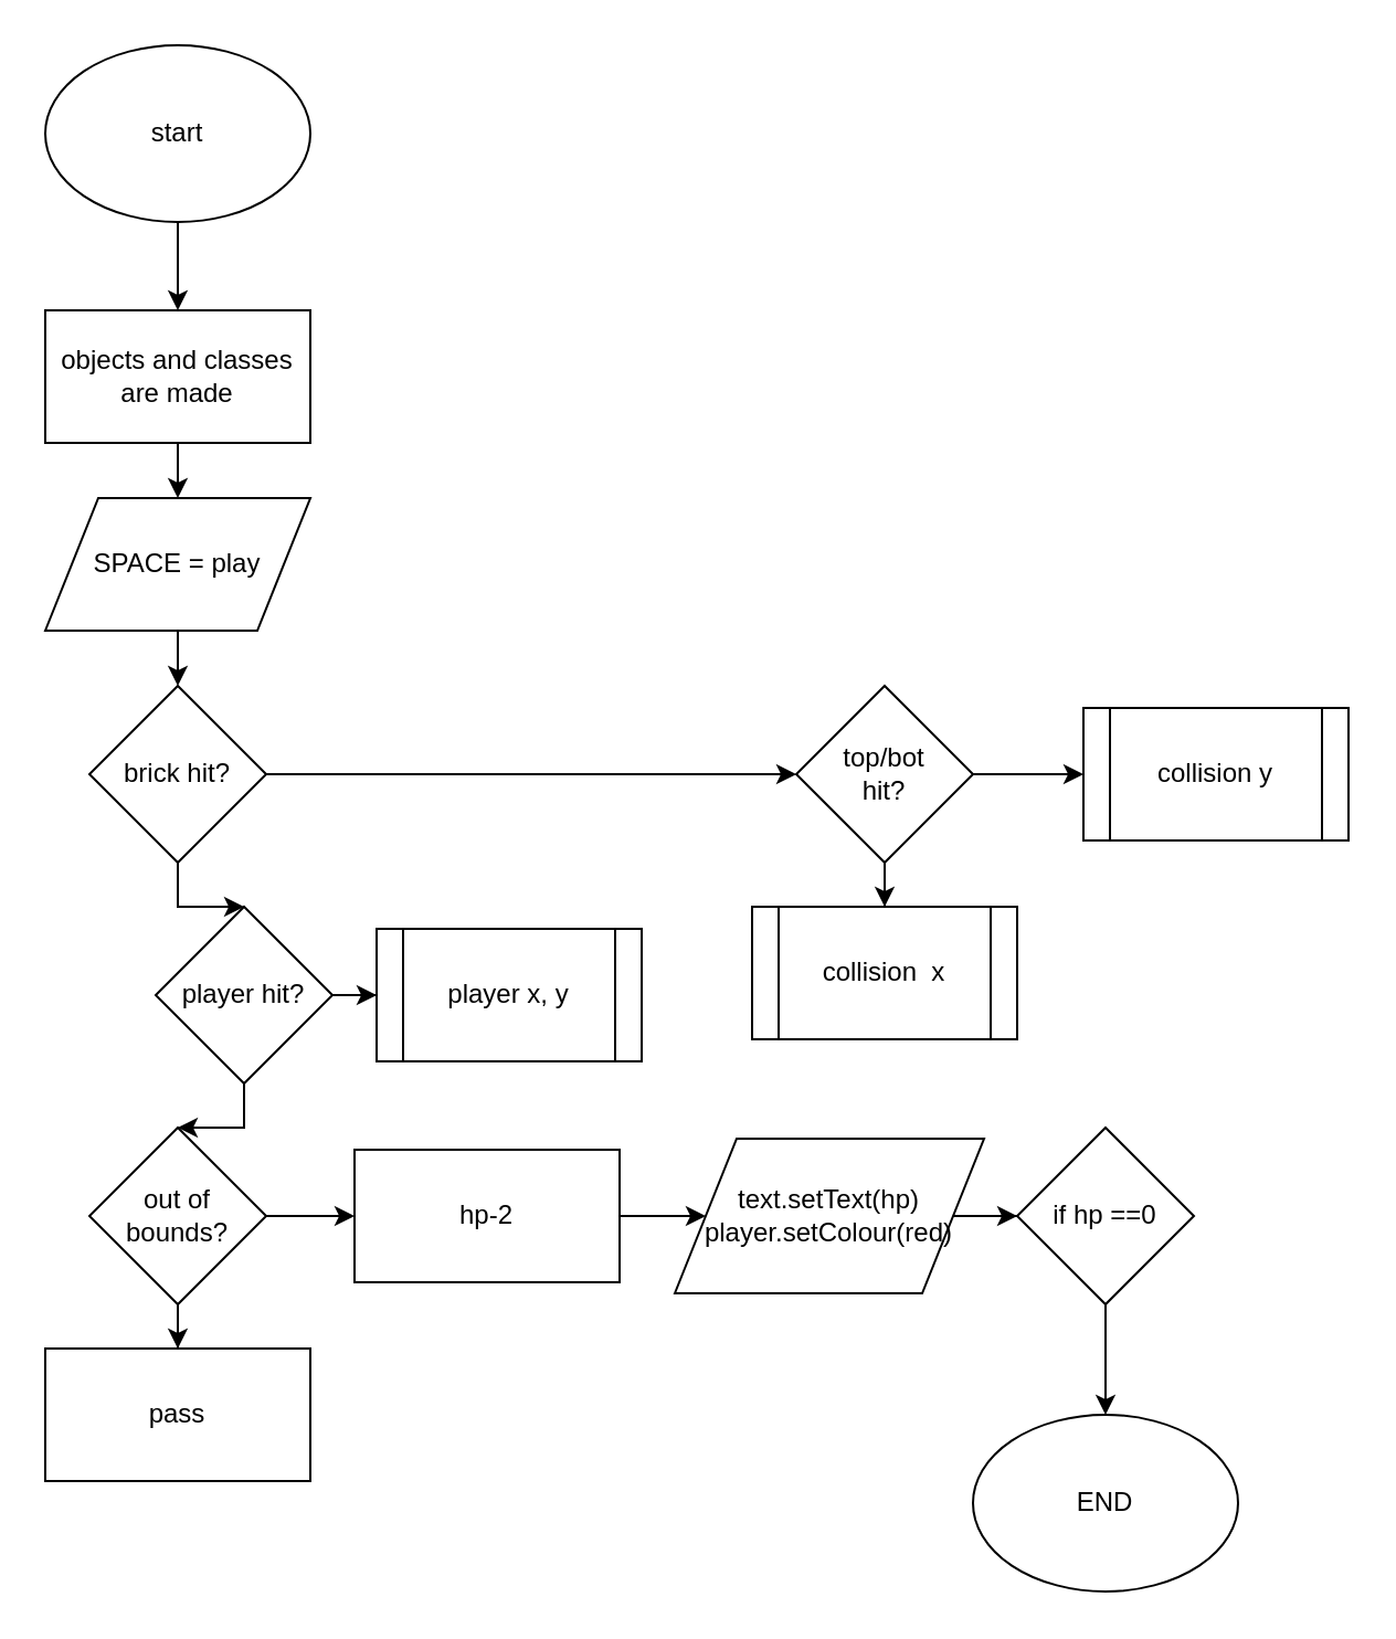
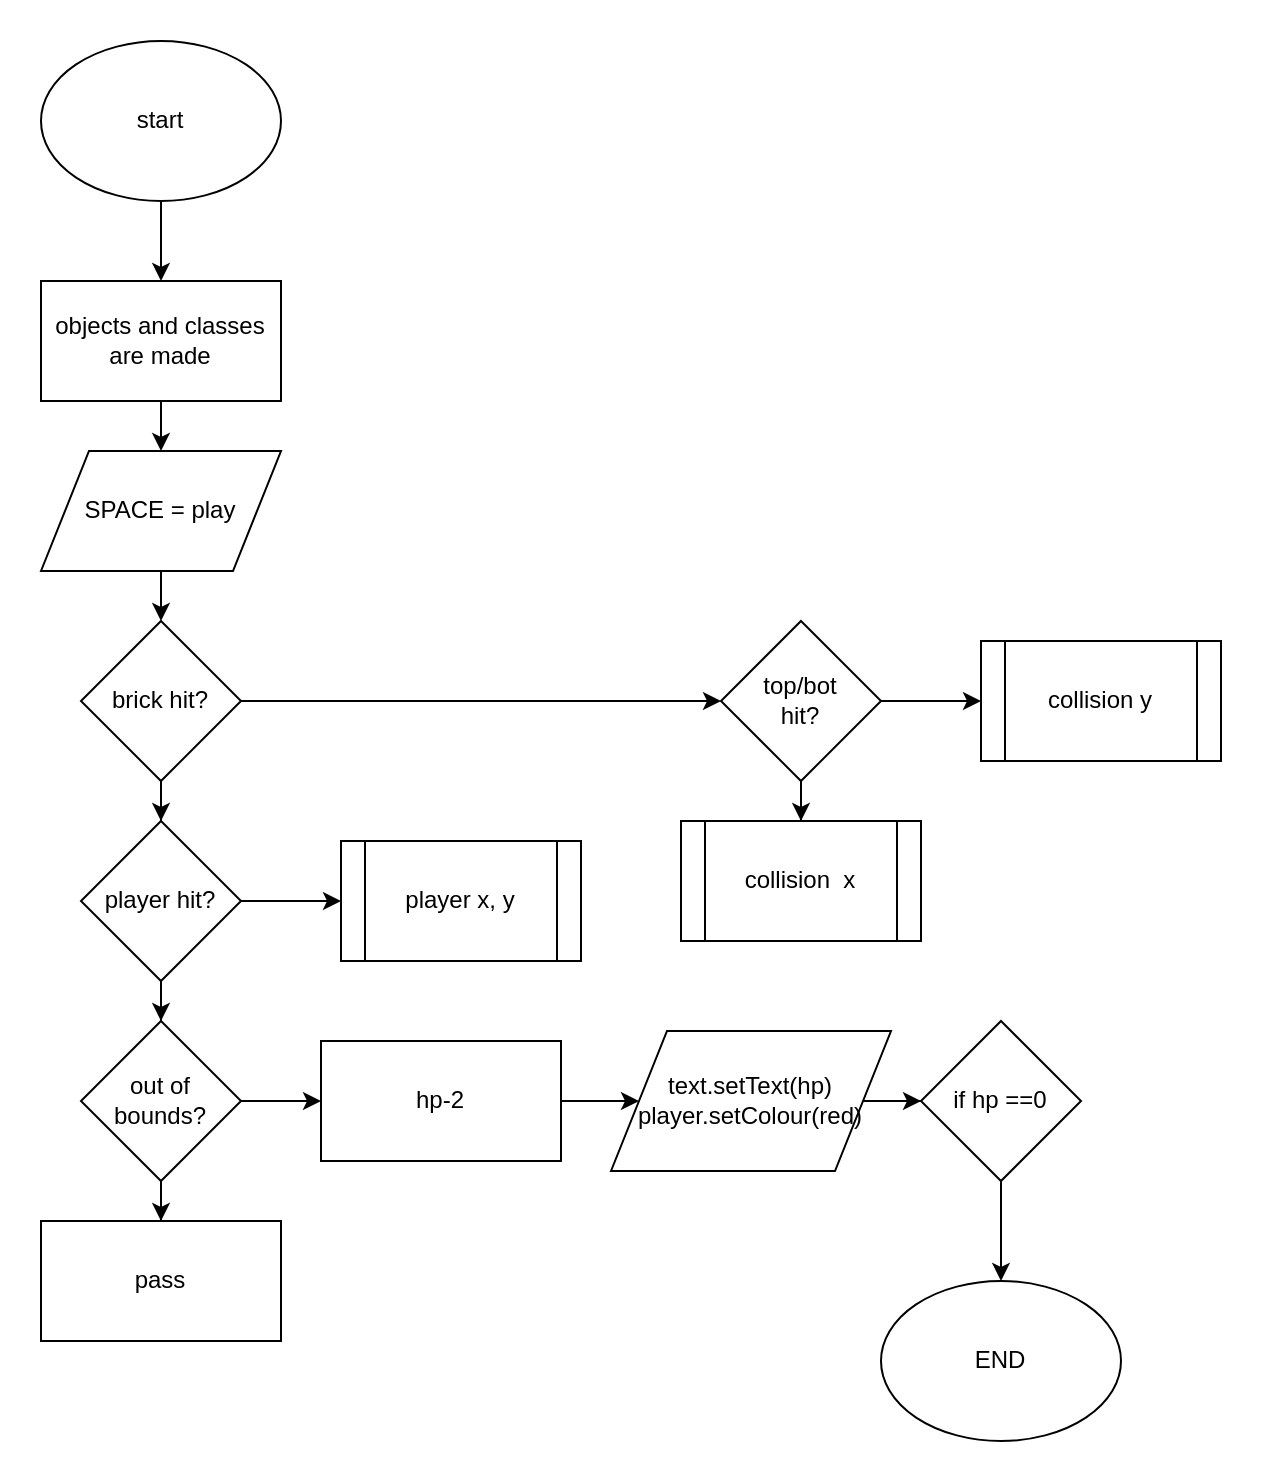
  <mxCell id="0" />
  <mxCell id="1" parent="0" />
  <mxCell id="2" style="edgeStyle=orthogonalEdgeStyle;rounded=0;orthogonalLoop=1;jettySize=auto;html=1;" edge="1" parent="1" source="3" target="6"><mxGeometry relative="1" as="geometry" /></mxCell>
  <mxCell id="3" value="start" style="ellipse;whiteSpace=wrap;html=1;" vertex="1" parent="1"><mxGeometry width="120" height="80" as="geometry" x="20" y="20" /></mxCell>
  <mxCell id="4" value="collision y" style="shape=process;whiteSpace=wrap;html=1;backgroundOutline=1;" vertex="1" parent="1"><mxGeometry x="490" y="320" width="120" height="60" as="geometry" /></mxCell>
  <mxCell id="5" value="" style="edgeStyle=orthogonalEdgeStyle;rounded=0;orthogonalLoop=1;jettySize=auto;html=1;" edge="1" parent="1" source="6" target="21"><mxGeometry relative="1" as="geometry" /></mxCell>
  <mxCell id="6" value="objects and classes are made" style="rounded=0;whiteSpace=wrap;html=1;" vertex="1" parent="1"><mxGeometry y="140" width="120" height="60" as="geometry" x="20" /></mxCell>
  <mxCell id="7" style="edgeStyle=orthogonalEdgeStyle;rounded=0;orthogonalLoop=1;jettySize=auto;html=1;" edge="1" parent="1" source="9" target="4"><mxGeometry relative="1" as="geometry" /></mxCell>
  <mxCell id="8" value="" style="edgeStyle=orthogonalEdgeStyle;rounded=0;orthogonalLoop=1;jettySize=auto;html=1;" edge="1" parent="1" source="9" target="19"><mxGeometry relative="1" as="geometry" /></mxCell>
  <mxCell id="9" value="&lt;div&gt;top/bot&lt;/div&gt;&lt;div&gt;hit?&lt;br&gt;&lt;/div&gt;" style="rhombus;whiteSpace=wrap;html=1;" vertex="1" parent="1"><mxGeometry x="360" y="310" width="80" height="80" as="geometry" /></mxCell>
  <mxCell id="10" value="" style="edgeStyle=orthogonalEdgeStyle;rounded=0;orthogonalLoop=1;jettySize=auto;html=1;" edge="1" parent="1" source="12" target="25"><mxGeometry relative="1" as="geometry" /></mxCell>
  <mxCell id="11" value="" style="edgeStyle=orthogonalEdgeStyle;rounded=0;orthogonalLoop=1;jettySize=auto;html=1;" edge="1" parent="1" source="12" target="27"><mxGeometry relative="1" as="geometry" /></mxCell>
  <mxCell id="12" value="out of bounds?" style="rhombus;whiteSpace=wrap;html=1;" vertex="1" parent="1"><mxGeometry x="40" y="510" width="80" height="80" as="geometry" /></mxCell>
  <mxCell id="13" style="edgeStyle=orthogonalEdgeStyle;rounded=0;orthogonalLoop=1;jettySize=auto;html=1;entryX=0;entryY=0.5;entryDx=0;entryDy=0;" edge="1" parent="1" source="15" target="9"><mxGeometry relative="1" as="geometry" /></mxCell>
  <mxCell id="14" value="" style="edgeStyle=orthogonalEdgeStyle;rounded=0;orthogonalLoop=1;jettySize=auto;html=1;" edge="1" parent="1" source="15" target="18"><mxGeometry relative="1" as="geometry" /></mxCell>
  <mxCell id="15" value="brick hit?" style="rhombus;whiteSpace=wrap;html=1;" vertex="1" parent="1"><mxGeometry x="40" y="310" width="80" height="80" as="geometry" /></mxCell>
  <mxCell id="16" value="" style="edgeStyle=orthogonalEdgeStyle;rounded=0;orthogonalLoop=1;jettySize=auto;html=1;" edge="1" parent="1" source="18" target="12"><mxGeometry relative="1" as="geometry" /></mxCell>
  <mxCell id="17" value="" style="edgeStyle=orthogonalEdgeStyle;rounded=0;orthogonalLoop=1;jettySize=auto;html=1;" edge="1" parent="1" source="18" target="26"><mxGeometry relative="1" as="geometry" /></mxCell>
- <mxCell id="18" value="player hit?" style="rhombus;whiteSpace=wrap;html=1;" vertex="1" parent="1"><mxGeometry x="70" y="410" width="80" height="80" as="geometry" /></mxCell>
+ <mxCell id="18" value="player hit?" style="rhombus;whiteSpace=wrap;html=1;" vertex="1" parent="1"><mxGeometry x="40" y="410" width="80" height="80" as="geometry" /></mxCell>
  <mxCell id="19" value="collision&amp;nbsp; x" style="shape=process;whiteSpace=wrap;html=1;backgroundOutline=1;" vertex="1" parent="1"><mxGeometry x="340" y="410" width="120" height="60" as="geometry" /></mxCell>
  <mxCell id="20" value="" style="edgeStyle=orthogonalEdgeStyle;rounded=0;orthogonalLoop=1;jettySize=auto;html=1;" edge="1" parent="1" source="21" target="15"><mxGeometry relative="1" as="geometry" /></mxCell>
  <mxCell id="21" value="SPACE = play" style="shape=parallelogram;perimeter=parallelogramPerimeter;whiteSpace=wrap;html=1;" vertex="1" parent="1"><mxGeometry y="225" width="120" height="60" as="geometry" x="20" /></mxCell>
  <mxCell id="22" value="" style="edgeStyle=orthogonalEdgeStyle;rounded=0;orthogonalLoop=1;jettySize=auto;html=1;" edge="1" parent="1" source="23" target="29"><mxGeometry relative="1" as="geometry" /></mxCell>
  <mxCell id="23" value="&lt;div&gt;text.setText(hp)&lt;/div&gt;player.setColour(red)" style="shape=parallelogram;perimeter=parallelogramPerimeter;whiteSpace=wrap;html=1;" vertex="1" parent="1"><mxGeometry x="305" y="515" width="140" height="70" as="geometry" /></mxCell>
  <mxCell id="24" value="" style="edgeStyle=orthogonalEdgeStyle;rounded=0;orthogonalLoop=1;jettySize=auto;html=1;" edge="1" parent="1" source="25" target="23"><mxGeometry relative="1" as="geometry" /></mxCell>
  <mxCell id="25" value="hp-2" style="rounded=0;whiteSpace=wrap;html=1;" vertex="1" parent="1"><mxGeometry x="160" y="520" width="120" height="60" as="geometry" /></mxCell>
  <mxCell id="26" value="player x, y" style="shape=process;whiteSpace=wrap;html=1;backgroundOutline=1;" vertex="1" parent="1"><mxGeometry x="170" y="420" width="120" height="60" as="geometry" /></mxCell>
  <mxCell id="27" value="pass" style="rounded=0;whiteSpace=wrap;html=1;" vertex="1" parent="1"><mxGeometry y="610" width="120" height="60" as="geometry" x="20" /></mxCell>
  <mxCell id="28" value="" style="edgeStyle=orthogonalEdgeStyle;rounded=0;orthogonalLoop=1;jettySize=auto;html=1;" edge="1" parent="1" source="29" target="30"><mxGeometry relative="1" as="geometry" /></mxCell>
  <mxCell id="29" value="if hp ==0" style="rhombus;whiteSpace=wrap;html=1;" vertex="1" parent="1"><mxGeometry x="460" y="510" width="80" height="80" as="geometry" /></mxCell>
  <mxCell id="30" value="END" style="ellipse;whiteSpace=wrap;html=1;" vertex="1" parent="1"><mxGeometry x="440" y="640" width="120" height="80" as="geometry" /></mxCell>
